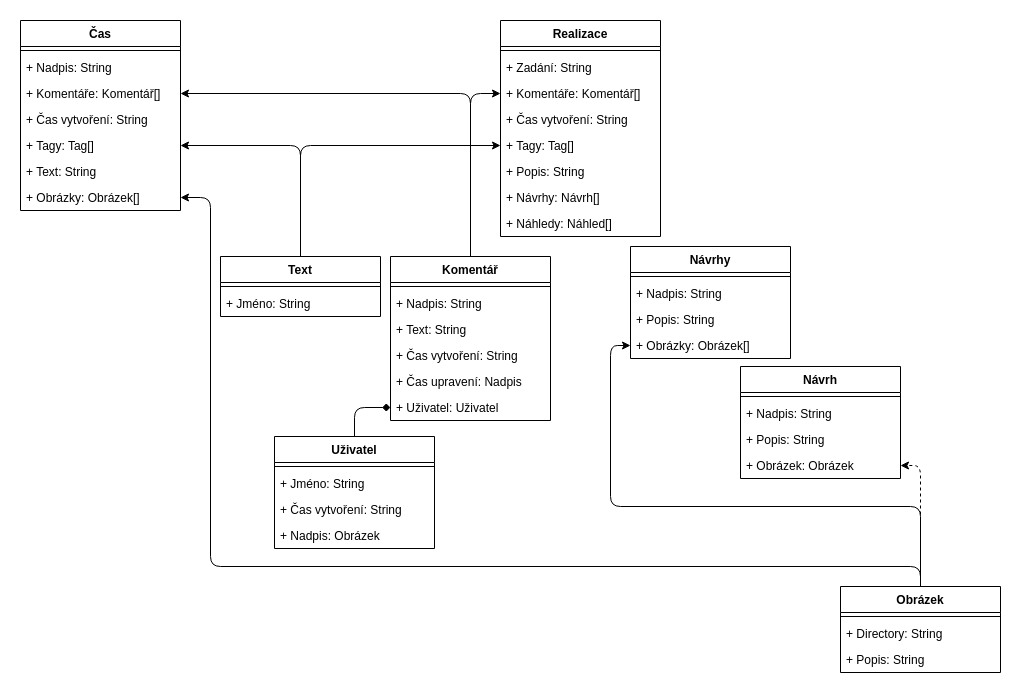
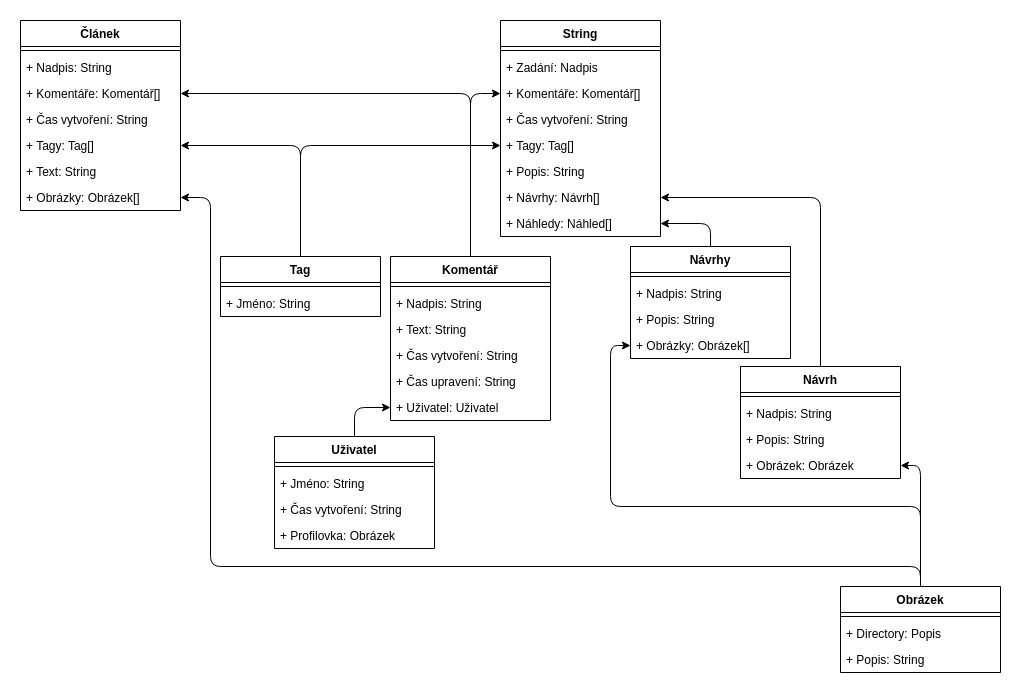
  <mxCell id="0" />
  <mxCell id="1" parent="0" />
+ <mxCell id="2" style="edgeStyle=orthogonalEdgeStyle;html=1;entryX=1;entryY=0.5;entryDx=0;entryDy=0;" parent="1" source="3" target="15" edge="1"><mxGeometry relative="1" as="geometry" /></mxCell>
  <mxCell id="3" value="Návrh" style="swimlane;fontStyle=1;align=center;verticalAlign=top;childLayout=stackLayout;horizontal=1;startSize=26;horizontalStack=0;resizeParent=1;resizeParentMax=0;resizeLast=0;collapsible=1;marginBottom=0;whiteSpace=wrap;html=1;" parent="1" vertex="1"><mxGeometry x="740" y="366" width="160" height="112" as="geometry" /></mxCell>
  <mxCell id="4" value="" style="line;strokeWidth=1;fillColor=none;align=left;verticalAlign=middle;spacingTop=-1;spacingLeft=3;spacingRight=3;rotatable=0;labelPosition=right;points=[];portConstraint=eastwest;strokeColor=inherit;" parent="3" vertex="1"><mxGeometry y="26" width="160" height="8" as="geometry" /></mxCell>
  <mxCell id="5" value="+ Nadpis: String" style="text;strokeColor=none;fillColor=none;align=left;verticalAlign=top;spacingLeft=4;spacingRight=4;overflow=hidden;rotatable=0;points=[[0,0.5],[1,0.5]];portConstraint=eastwest;whiteSpace=wrap;html=1;" parent="3" vertex="1"><mxGeometry y="34" width="160" height="26" as="geometry" /></mxCell>
  <mxCell id="6" value="+ Popis: String" style="text;strokeColor=none;fillColor=none;align=left;verticalAlign=top;spacingLeft=4;spacingRight=4;overflow=hidden;rotatable=0;points=[[0,0.5],[1,0.5]];portConstraint=eastwest;whiteSpace=wrap;html=1;" parent="3" vertex="1"><mxGeometry y="60" width="160" height="26" as="geometry" /></mxCell>
  <mxCell id="7" value="+ Obrázek: Obrázek" style="text;strokeColor=none;fillColor=none;align=left;verticalAlign=top;spacingLeft=4;spacingRight=4;overflow=hidden;rotatable=0;points=[[0,0.5],[1,0.5]];portConstraint=eastwest;whiteSpace=wrap;html=1;" parent="3" vertex="1"><mxGeometry y="86" width="160" height="26" as="geometry" /></mxCell>
- <mxCell id="8" value="Realizace" style="swimlane;fontStyle=1;align=center;verticalAlign=top;childLayout=stackLayout;horizontal=1;startSize=26;horizontalStack=0;resizeParent=1;resizeParentMax=0;resizeLast=0;collapsible=1;marginBottom=0;" parent="1" vertex="1"><mxGeometry x="500" y="20" width="160" height="216" as="geometry" /></mxCell>
+ <mxCell id="8" value="String" style="swimlane;fontStyle=1;align=center;verticalAlign=top;childLayout=stackLayout;horizontal=1;startSize=26;horizontalStack=0;resizeParent=1;resizeParentMax=0;resizeLast=0;collapsible=1;marginBottom=0;" parent="1" vertex="1"><mxGeometry x="500" y="20" width="160" height="216" as="geometry" /></mxCell>
  <mxCell id="9" value="" style="line;strokeWidth=1;fillColor=none;align=left;verticalAlign=middle;spacingTop=-1;spacingLeft=3;spacingRight=3;rotatable=0;labelPosition=right;points=[];portConstraint=eastwest;strokeColor=inherit;" parent="8" vertex="1"><mxGeometry y="26" width="160" height="8" as="geometry" /></mxCell>
- <mxCell id="10" value="+ Zadání: String" style="text;strokeColor=none;fillColor=none;align=left;verticalAlign=top;spacingLeft=4;spacingRight=4;overflow=hidden;rotatable=0;points=[[0,0.5],[1,0.5]];portConstraint=eastwest;" parent="8" vertex="1"><mxGeometry y="34" width="160" height="26" as="geometry" /></mxCell>
+ <mxCell id="10" value="+ Zadání: Nadpis" style="text;strokeColor=none;fillColor=none;align=left;verticalAlign=top;spacingLeft=4;spacingRight=4;overflow=hidden;rotatable=0;points=[[0,0.5],[1,0.5]];portConstraint=eastwest;" parent="8" vertex="1"><mxGeometry y="34" width="160" height="26" as="geometry" /></mxCell>
  <mxCell id="11" value="+ Komentáře: Komentář[]" style="text;strokeColor=none;fillColor=none;align=left;verticalAlign=top;spacingLeft=4;spacingRight=4;overflow=hidden;rotatable=0;points=[[0,0.5],[1,0.5]];portConstraint=eastwest;" parent="8" vertex="1"><mxGeometry y="60" width="160" height="26" as="geometry" /></mxCell>
  <mxCell id="12" value="+ Čas vytvoření: String" style="text;strokeColor=none;fillColor=none;align=left;verticalAlign=top;spacingLeft=4;spacingRight=4;overflow=hidden;rotatable=0;points=[[0,0.5],[1,0.5]];portConstraint=eastwest;" parent="8" vertex="1"><mxGeometry y="86" width="160" height="26" as="geometry" /></mxCell>
  <mxCell id="13" value="+ Tagy: Tag[]" style="text;strokeColor=none;fillColor=none;align=left;verticalAlign=top;spacingLeft=4;spacingRight=4;overflow=hidden;rotatable=0;points=[[0,0.5],[1,0.5]];portConstraint=eastwest;" parent="8" vertex="1"><mxGeometry y="112" width="160" height="26" as="geometry" /></mxCell>
  <mxCell id="14" value="+ Popis: String" style="text;strokeColor=none;fillColor=none;align=left;verticalAlign=top;spacingLeft=4;spacingRight=4;overflow=hidden;rotatable=0;points=[[0,0.5],[1,0.5]];portConstraint=eastwest;" parent="8" vertex="1"><mxGeometry y="138" width="160" height="26" as="geometry" /></mxCell>
  <mxCell id="15" value="+ Návrhy: Návrh[]" style="text;strokeColor=none;fillColor=none;align=left;verticalAlign=top;spacingLeft=4;spacingRight=4;overflow=hidden;rotatable=0;points=[[0,0.5],[1,0.5]];portConstraint=eastwest;" parent="8" vertex="1"><mxGeometry y="164" width="160" height="26" as="geometry" /></mxCell>
  <mxCell id="16" value="+ Náhledy: Náhled[]" style="text;strokeColor=none;fillColor=none;align=left;verticalAlign=top;spacingLeft=4;spacingRight=4;overflow=hidden;rotatable=0;points=[[0,0.5],[1,0.5]];portConstraint=eastwest;" parent="8" vertex="1"><mxGeometry y="190" width="160" height="26" as="geometry" /></mxCell>
  <mxCell id="17" style="edgeStyle=orthogonalEdgeStyle;html=1;entryX=0;entryY=0.5;entryDx=0;entryDy=0;" parent="1" source="19" target="11" edge="1"><mxGeometry relative="1" as="geometry" /></mxCell>
  <mxCell id="18" style="edgeStyle=orthogonalEdgeStyle;html=1;" parent="1" source="19" target="48" edge="1"><mxGeometry relative="1" as="geometry" /></mxCell>
  <mxCell id="19" value="Komentář" style="swimlane;fontStyle=1;align=center;verticalAlign=top;childLayout=stackLayout;horizontal=1;startSize=26;horizontalStack=0;resizeParent=1;resizeParentMax=0;resizeLast=0;collapsible=1;marginBottom=0;" parent="1" vertex="1"><mxGeometry x="390" y="256" width="160" height="164" as="geometry" /></mxCell>
  <mxCell id="20" value="" style="line;strokeWidth=1;fillColor=none;align=left;verticalAlign=middle;spacingTop=-1;spacingLeft=3;spacingRight=3;rotatable=0;labelPosition=right;points=[];portConstraint=eastwest;strokeColor=inherit;" parent="19" vertex="1"><mxGeometry y="26" width="160" height="8" as="geometry" /></mxCell>
  <mxCell id="21" value="+ Nadpis: String&#10;" style="text;strokeColor=none;fillColor=none;align=left;verticalAlign=top;spacingLeft=4;spacingRight=4;overflow=hidden;rotatable=0;points=[[0,0.5],[1,0.5]];portConstraint=eastwest;" parent="19" vertex="1"><mxGeometry y="34" width="160" height="26" as="geometry" /></mxCell>
  <mxCell id="22" value="+ Text: String" style="text;strokeColor=none;fillColor=none;align=left;verticalAlign=top;spacingLeft=4;spacingRight=4;overflow=hidden;rotatable=0;points=[[0,0.5],[1,0.5]];portConstraint=eastwest;" parent="19" vertex="1"><mxGeometry y="60" width="160" height="26" as="geometry" /></mxCell>
  <mxCell id="23" value="+ Čas vytvoření: String" style="text;strokeColor=none;fillColor=none;align=left;verticalAlign=top;spacingLeft=4;spacingRight=4;overflow=hidden;rotatable=0;points=[[0,0.5],[1,0.5]];portConstraint=eastwest;" parent="19" vertex="1"><mxGeometry y="86" width="160" height="26" as="geometry" /></mxCell>
- <mxCell id="24" value="+ Čas upravení: Nadpis" style="text;strokeColor=none;fillColor=none;align=left;verticalAlign=top;spacingLeft=4;spacingRight=4;overflow=hidden;rotatable=0;points=[[0,0.5],[1,0.5]];portConstraint=eastwest;" parent="19" vertex="1"><mxGeometry y="112" width="160" height="26" as="geometry" /></mxCell>
+ <mxCell id="24" value="+ Čas upravení: String" style="text;strokeColor=none;fillColor=none;align=left;verticalAlign=top;spacingLeft=4;spacingRight=4;overflow=hidden;rotatable=0;points=[[0,0.5],[1,0.5]];portConstraint=eastwest;" parent="19" vertex="1"><mxGeometry y="112" width="160" height="26" as="geometry" /></mxCell>
  <mxCell id="25" value="+ Uživatel: Uživatel" style="text;strokeColor=none;fillColor=none;align=left;verticalAlign=top;spacingLeft=4;spacingRight=4;overflow=hidden;rotatable=0;points=[[0,0.5],[1,0.5]];portConstraint=eastwest;" parent="19" vertex="1"><mxGeometry y="138" width="160" height="26" as="geometry" /></mxCell>
+ <mxCell id="26" style="edgeStyle=orthogonalEdgeStyle;html=1;entryX=1;entryY=0.5;entryDx=0;entryDy=0;" parent="1" source="27" target="16" edge="1"><mxGeometry relative="1" as="geometry" /></mxCell>
  <mxCell id="27" value="Návrhy" style="swimlane;fontStyle=1;align=center;verticalAlign=top;childLayout=stackLayout;horizontal=1;startSize=26;horizontalStack=0;resizeParent=1;resizeParentMax=0;resizeLast=0;collapsible=1;marginBottom=0;" parent="1" vertex="1"><mxGeometry x="630" y="246" width="160" height="112" as="geometry" /></mxCell>
  <mxCell id="28" value="" style="line;strokeWidth=1;fillColor=none;align=left;verticalAlign=middle;spacingTop=-1;spacingLeft=3;spacingRight=3;rotatable=0;labelPosition=right;points=[];portConstraint=eastwest;strokeColor=inherit;" parent="27" vertex="1"><mxGeometry y="26" width="160" height="8" as="geometry" /></mxCell>
  <mxCell id="29" value="+ Nadpis: String" style="text;strokeColor=none;fillColor=none;align=left;verticalAlign=top;spacingLeft=4;spacingRight=4;overflow=hidden;rotatable=0;points=[[0,0.5],[1,0.5]];portConstraint=eastwest;" parent="27" vertex="1"><mxGeometry y="34" width="160" height="26" as="geometry" /></mxCell>
  <mxCell id="30" value="+ Popis: String" style="text;strokeColor=none;fillColor=none;align=left;verticalAlign=top;spacingLeft=4;spacingRight=4;overflow=hidden;rotatable=0;points=[[0,0.5],[1,0.5]];portConstraint=eastwest;" parent="27" vertex="1"><mxGeometry y="60" width="160" height="26" as="geometry" /></mxCell>
  <mxCell id="31" value="+ Obrázky: Obrázek[]" style="text;strokeColor=none;fillColor=none;align=left;verticalAlign=top;spacingLeft=4;spacingRight=4;overflow=hidden;rotatable=0;points=[[0,0.5],[1,0.5]];portConstraint=eastwest;" parent="27" vertex="1"><mxGeometry y="86" width="160" height="26" as="geometry" /></mxCell>
  <mxCell id="32" style="edgeStyle=orthogonalEdgeStyle;html=1;entryX=0;entryY=0.5;entryDx=0;entryDy=0;" parent="1" source="35" target="31" edge="1"><mxGeometry relative="1" as="geometry"><Array as="points"><mxPoint x="920" y="506" /><mxPoint x="610" y="506" /><mxPoint x="610" y="345" /></Array></mxGeometry></mxCell>
- <mxCell id="33" style="edgeStyle=orthogonalEdgeStyle;html=1;entryX=1;entryY=0.5;entryDx=0;entryDy=0;dashed=1;" parent="1" source="35" target="7" edge="1"><mxGeometry relative="1" as="geometry" /></mxCell>
+ <mxCell id="33" style="edgeStyle=orthogonalEdgeStyle;html=1;entryX=1;entryY=0.5;entryDx=0;entryDy=0;" parent="1" source="35" target="7" edge="1"><mxGeometry relative="1" as="geometry" /></mxCell>
  <mxCell id="34" style="edgeStyle=orthogonalEdgeStyle;html=1;entryX=1;entryY=0.5;entryDx=0;entryDy=0;" parent="1" source="35" target="52" edge="1"><mxGeometry relative="1" as="geometry"><mxPoint x="590" y="226" as="targetPoint" /><Array as="points"><mxPoint x="920" y="566" /><mxPoint x="210" y="566" /><mxPoint x="210" y="197" /></Array></mxGeometry></mxCell>
  <mxCell id="35" value="Obrázek" style="swimlane;fontStyle=1;align=center;verticalAlign=top;childLayout=stackLayout;horizontal=1;startSize=26;horizontalStack=0;resizeParent=1;resizeParentMax=0;resizeLast=0;collapsible=1;marginBottom=0;" parent="1" vertex="1"><mxGeometry x="840" y="586" width="160" height="86" as="geometry" /></mxCell>
  <mxCell id="36" value="" style="line;strokeWidth=1;fillColor=none;align=left;verticalAlign=middle;spacingTop=-1;spacingLeft=3;spacingRight=3;rotatable=0;labelPosition=right;points=[];portConstraint=eastwest;strokeColor=inherit;" parent="35" vertex="1"><mxGeometry y="26" width="160" height="8" as="geometry" /></mxCell>
- <mxCell id="37" value="+ Directory: String" style="text;strokeColor=none;fillColor=none;align=left;verticalAlign=top;spacingLeft=4;spacingRight=4;overflow=hidden;rotatable=0;points=[[0,0.5],[1,0.5]];portConstraint=eastwest;" parent="35" vertex="1"><mxGeometry y="34" width="160" height="26" as="geometry" /></mxCell>
+ <mxCell id="37" value="+ Directory: Popis" style="text;strokeColor=none;fillColor=none;align=left;verticalAlign=top;spacingLeft=4;spacingRight=4;overflow=hidden;rotatable=0;points=[[0,0.5],[1,0.5]];portConstraint=eastwest;" parent="35" vertex="1"><mxGeometry y="34" width="160" height="26" as="geometry" /></mxCell>
  <mxCell id="38" value="+ Popis: String" style="text;strokeColor=none;fillColor=none;align=left;verticalAlign=top;spacingLeft=4;spacingRight=4;overflow=hidden;rotatable=0;points=[[0,0.5],[1,0.5]];portConstraint=eastwest;" parent="35" vertex="1"><mxGeometry y="60" width="160" height="26" as="geometry" /></mxCell>
- <mxCell id="39" style="edgeStyle=orthogonalEdgeStyle;html=1;entryX=0;entryY=0.5;entryDx=0;entryDy=0;endArrow=diamond;" parent="1" source="40" target="25" edge="1"><mxGeometry relative="1" as="geometry" /></mxCell>
+ <mxCell id="39" style="edgeStyle=orthogonalEdgeStyle;html=1;entryX=0;entryY=0.5;entryDx=0;entryDy=0;" parent="1" source="40" target="25" edge="1"><mxGeometry relative="1" as="geometry" /></mxCell>
  <mxCell id="40" value="Uživatel" style="swimlane;fontStyle=1;align=center;verticalAlign=top;childLayout=stackLayout;horizontal=1;startSize=26;horizontalStack=0;resizeParent=1;resizeParentMax=0;resizeLast=0;collapsible=1;marginBottom=0;" parent="1" vertex="1"><mxGeometry x="274" y="436" width="160" height="112" as="geometry" /></mxCell>
  <mxCell id="41" value="" style="line;strokeWidth=1;fillColor=none;align=left;verticalAlign=middle;spacingTop=-1;spacingLeft=3;spacingRight=3;rotatable=0;labelPosition=right;points=[];portConstraint=eastwest;strokeColor=inherit;" parent="40" vertex="1"><mxGeometry y="26" width="160" height="8" as="geometry" /></mxCell>
  <mxCell id="42" value="+ Jméno: String" style="text;strokeColor=none;fillColor=none;align=left;verticalAlign=top;spacingLeft=4;spacingRight=4;overflow=hidden;rotatable=0;points=[[0,0.5],[1,0.5]];portConstraint=eastwest;" parent="40" vertex="1"><mxGeometry y="34" width="160" height="26" as="geometry" /></mxCell>
  <mxCell id="43" value="+ Čas vytvoření: String" style="text;strokeColor=none;fillColor=none;align=left;verticalAlign=top;spacingLeft=4;spacingRight=4;overflow=hidden;rotatable=0;points=[[0,0.5],[1,0.5]];portConstraint=eastwest;" parent="40" vertex="1"><mxGeometry y="60" width="160" height="26" as="geometry" /></mxCell>
- <mxCell id="44" value="+ Nadpis: Obrázek" style="text;strokeColor=none;fillColor=none;align=left;verticalAlign=top;spacingLeft=4;spacingRight=4;overflow=hidden;rotatable=0;points=[[0,0.5],[1,0.5]];portConstraint=eastwest;" parent="40" vertex="1"><mxGeometry y="86" width="160" height="26" as="geometry" /></mxCell>
- <mxCell id="45" value="Čas" style="swimlane;fontStyle=1;align=center;verticalAlign=top;childLayout=stackLayout;horizontal=1;startSize=26;horizontalStack=0;resizeParent=1;resizeParentMax=0;resizeLast=0;collapsible=1;marginBottom=0;" parent="1" vertex="1"><mxGeometry x="20" y="20" width="160" height="190" as="geometry" /></mxCell>
+ <mxCell id="44" value="+ Profilovka: Obrázek" style="text;strokeColor=none;fillColor=none;align=left;verticalAlign=top;spacingLeft=4;spacingRight=4;overflow=hidden;rotatable=0;points=[[0,0.5],[1,0.5]];portConstraint=eastwest;" parent="40" vertex="1"><mxGeometry y="86" width="160" height="26" as="geometry" /></mxCell>
+ <mxCell id="45" value="Článek" style="swimlane;fontStyle=1;align=center;verticalAlign=top;childLayout=stackLayout;horizontal=1;startSize=26;horizontalStack=0;resizeParent=1;resizeParentMax=0;resizeLast=0;collapsible=1;marginBottom=0;" parent="1" vertex="1"><mxGeometry x="20" y="20" width="160" height="190" as="geometry" /></mxCell>
  <mxCell id="46" value="" style="line;strokeWidth=1;fillColor=none;align=left;verticalAlign=middle;spacingTop=-1;spacingLeft=3;spacingRight=3;rotatable=0;labelPosition=right;points=[];portConstraint=eastwest;strokeColor=inherit;" parent="45" vertex="1"><mxGeometry y="26" width="160" height="8" as="geometry" /></mxCell>
  <mxCell id="47" value="+ Nadpis: String" style="text;strokeColor=none;fillColor=none;align=left;verticalAlign=top;spacingLeft=4;spacingRight=4;overflow=hidden;rotatable=0;points=[[0,0.5],[1,0.5]];portConstraint=eastwest;" parent="45" vertex="1"><mxGeometry y="34" width="160" height="26" as="geometry" /></mxCell>
  <mxCell id="48" value="+ Komentáře: Komentář[]" style="text;strokeColor=none;fillColor=none;align=left;verticalAlign=top;spacingLeft=4;spacingRight=4;overflow=hidden;rotatable=0;points=[[0,0.5],[1,0.5]];portConstraint=eastwest;" parent="45" vertex="1"><mxGeometry y="60" width="160" height="26" as="geometry" /></mxCell>
  <mxCell id="49" value="+ Čas vytvoření: String" style="text;strokeColor=none;fillColor=none;align=left;verticalAlign=top;spacingLeft=4;spacingRight=4;overflow=hidden;rotatable=0;points=[[0,0.5],[1,0.5]];portConstraint=eastwest;" parent="45" vertex="1"><mxGeometry y="86" width="160" height="26" as="geometry" /></mxCell>
  <mxCell id="50" value="+ Tagy: Tag[]" style="text;strokeColor=none;fillColor=none;align=left;verticalAlign=top;spacingLeft=4;spacingRight=4;overflow=hidden;rotatable=0;points=[[0,0.5],[1,0.5]];portConstraint=eastwest;" parent="45" vertex="1"><mxGeometry y="112" width="160" height="26" as="geometry" /></mxCell>
  <mxCell id="51" value="+ Text: String" style="text;strokeColor=none;fillColor=none;align=left;verticalAlign=top;spacingLeft=4;spacingRight=4;overflow=hidden;rotatable=0;points=[[0,0.5],[1,0.5]];portConstraint=eastwest;" parent="45" vertex="1"><mxGeometry y="138" width="160" height="26" as="geometry" /></mxCell>
  <mxCell id="52" value="+ Obrázky: Obrázek[]" style="text;strokeColor=none;fillColor=none;align=left;verticalAlign=top;spacingLeft=4;spacingRight=4;overflow=hidden;rotatable=0;points=[[0,0.5],[1,0.5]];portConstraint=eastwest;" parent="45" vertex="1"><mxGeometry y="164" width="160" height="26" as="geometry" /></mxCell>
  <mxCell id="53" style="edgeStyle=orthogonalEdgeStyle;html=1;entryX=1;entryY=0.5;entryDx=0;entryDy=0;" parent="1" source="55" target="50" edge="1"><mxGeometry relative="1" as="geometry" /></mxCell>
  <mxCell id="54" style="edgeStyle=orthogonalEdgeStyle;html=1;entryX=0;entryY=0.5;entryDx=0;entryDy=0;" parent="1" source="55" target="13" edge="1"><mxGeometry relative="1" as="geometry" /></mxCell>
- <mxCell id="55" value="Text" style="swimlane;fontStyle=1;align=center;verticalAlign=top;childLayout=stackLayout;horizontal=1;startSize=26;horizontalStack=0;resizeParent=1;resizeParentMax=0;resizeLast=0;collapsible=1;marginBottom=0;" parent="1" vertex="1"><mxGeometry x="220" y="256" width="160" height="60" as="geometry" /></mxCell>
+ <mxCell id="55" value="Tag" style="swimlane;fontStyle=1;align=center;verticalAlign=top;childLayout=stackLayout;horizontal=1;startSize=26;horizontalStack=0;resizeParent=1;resizeParentMax=0;resizeLast=0;collapsible=1;marginBottom=0;" parent="1" vertex="1"><mxGeometry x="220" y="256" width="160" height="60" as="geometry" /></mxCell>
  <mxCell id="56" value="" style="line;strokeWidth=1;fillColor=none;align=left;verticalAlign=middle;spacingTop=-1;spacingLeft=3;spacingRight=3;rotatable=0;labelPosition=right;points=[];portConstraint=eastwest;strokeColor=inherit;" parent="55" vertex="1"><mxGeometry y="26" width="160" height="8" as="geometry" /></mxCell>
  <mxCell id="57" value="+ Jméno: String" style="text;strokeColor=none;fillColor=none;align=left;verticalAlign=top;spacingLeft=4;spacingRight=4;overflow=hidden;rotatable=0;points=[[0,0.5],[1,0.5]];portConstraint=eastwest;" parent="55" vertex="1"><mxGeometry y="34" width="160" height="26" as="geometry" /></mxCell>
